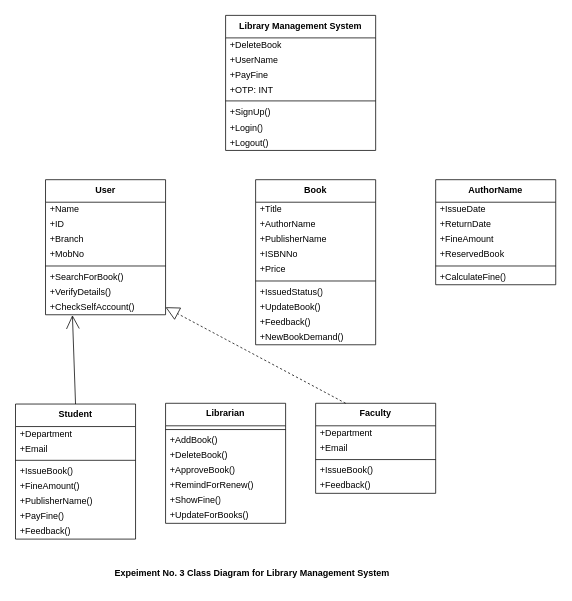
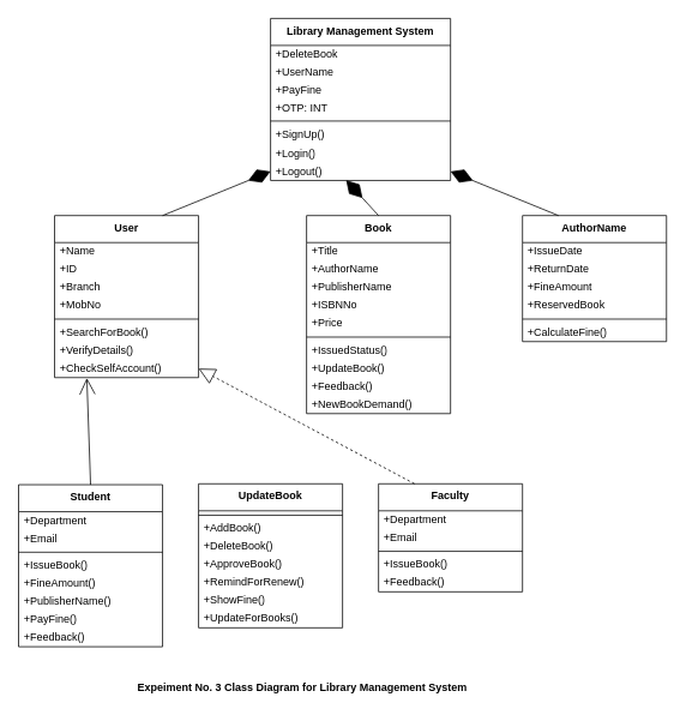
  <mxCell id="0" />
  <mxCell id="1" parent="0" />
  <mxCell id="2" value="&lt;b&gt;Library Management System&lt;/b&gt;" style="swimlane;fontStyle=0;align=center;verticalAlign=top;childLayout=stackLayout;horizontal=1;startSize=30;horizontalStack=0;resizeParent=1;resizeParentMax=0;resizeLast=0;collapsible=0;marginBottom=0;html=1;whiteSpace=wrap;" parent="1" vertex="1"><mxGeometry x="300" y="20" width="200" height="180" as="geometry" /></mxCell>
  <mxCell id="3" value="+DeleteBook" style="text;html=1;strokeColor=none;fillColor=none;align=left;verticalAlign=middle;spacingLeft=4;spacingRight=4;overflow=hidden;rotatable=0;points=[[0,0.5],[1,0.5]];portConstraint=eastwest;whiteSpace=wrap;" parent="2" vertex="1"><mxGeometry y="30" width="200" height="20" as="geometry" /></mxCell>
  <mxCell id="4" value="+UserName" style="text;html=1;strokeColor=none;fillColor=none;align=left;verticalAlign=middle;spacingLeft=4;spacingRight=4;overflow=hidden;rotatable=0;points=[[0,0.5],[1,0.5]];portConstraint=eastwest;whiteSpace=wrap;" parent="2" vertex="1"><mxGeometry y="50" width="200" height="20" as="geometry" /></mxCell>
  <mxCell id="5" value="&lt;font color=&quot;#000000&quot;&gt;+PayFine&lt;/font&gt;" style="text;html=1;strokeColor=none;fillColor=none;align=left;verticalAlign=middle;spacingLeft=4;spacingRight=4;overflow=hidden;rotatable=0;points=[[0,0.5],[1,0.5]];portConstraint=eastwest;fontColor=#808080;whiteSpace=wrap;" parent="2" vertex="1"><mxGeometry y="70" width="200" height="20" as="geometry" /></mxCell>
  <mxCell id="6" value="+OTP: INT" style="text;html=1;strokeColor=none;fillColor=none;align=left;verticalAlign=middle;spacingLeft=4;spacingRight=4;overflow=hidden;rotatable=0;points=[[0,0.5],[1,0.5]];portConstraint=eastwest;whiteSpace=wrap;" parent="2" vertex="1"><mxGeometry y="90" width="200" height="20" as="geometry" /></mxCell>
  <mxCell id="7" value="" style="line;strokeWidth=1;fillColor=none;align=left;verticalAlign=middle;spacingTop=-1;spacingLeft=3;spacingRight=3;rotatable=0;labelPosition=right;points=[];portConstraint=eastwest;" parent="2" vertex="1"><mxGeometry y="110" width="200" height="8" as="geometry" /></mxCell>
  <mxCell id="8" value="+SignUp()" style="text;html=1;strokeColor=none;fillColor=none;align=left;verticalAlign=middle;spacingLeft=4;spacingRight=4;overflow=hidden;rotatable=0;points=[[0,0.5],[1,0.5]];portConstraint=eastwest;whiteSpace=wrap;" parent="2" vertex="1"><mxGeometry y="118" width="200" height="22" as="geometry" /></mxCell>
  <mxCell id="9" value="+Login()" style="text;html=1;strokeColor=none;fillColor=none;align=left;verticalAlign=middle;spacingLeft=4;spacingRight=4;overflow=hidden;rotatable=0;points=[[0,0.5],[1,0.5]];portConstraint=eastwest;whiteSpace=wrap;" parent="2" vertex="1"><mxGeometry y="140" width="200" height="20" as="geometry" /></mxCell>
  <mxCell id="10" value="+Logout()" style="text;html=1;strokeColor=none;fillColor=none;align=left;verticalAlign=middle;spacingLeft=4;spacingRight=4;overflow=hidden;rotatable=0;points=[[0,0.5],[1,0.5]];portConstraint=eastwest;whiteSpace=wrap;" parent="2" vertex="1"><mxGeometry y="160" width="200" height="20" as="geometry" /></mxCell>
  <mxCell id="11" value="&lt;b&gt;User&lt;/b&gt;" style="swimlane;fontStyle=0;align=center;verticalAlign=top;childLayout=stackLayout;horizontal=1;startSize=30;horizontalStack=0;resizeParent=1;resizeParentMax=0;resizeLast=0;collapsible=0;marginBottom=0;html=1;whiteSpace=wrap;" parent="1" vertex="1"><mxGeometry x="60" y="239" width="160" height="180" as="geometry" /></mxCell>
  <mxCell id="12" value="+Name" style="text;html=1;strokeColor=none;fillColor=none;align=left;verticalAlign=middle;spacingLeft=4;spacingRight=4;overflow=hidden;rotatable=0;points=[[0,0.5],[1,0.5]];portConstraint=eastwest;whiteSpace=wrap;" parent="11" vertex="1"><mxGeometry y="30" width="160" height="20" as="geometry" /></mxCell>
  <mxCell id="13" value="&lt;font color=&quot;#000000&quot;&gt;+ID&lt;/font&gt;" style="text;html=1;strokeColor=none;fillColor=none;align=left;verticalAlign=middle;spacingLeft=4;spacingRight=4;overflow=hidden;rotatable=0;points=[[0,0.5],[1,0.5]];portConstraint=eastwest;fontColor=#808080;whiteSpace=wrap;" parent="11" vertex="1"><mxGeometry y="50" width="160" height="20" as="geometry" /></mxCell>
  <mxCell id="14" value="+Branch" style="text;html=1;strokeColor=none;fillColor=none;align=left;verticalAlign=middle;spacingLeft=4;spacingRight=4;overflow=hidden;rotatable=0;points=[[0,0.5],[1,0.5]];portConstraint=eastwest;whiteSpace=wrap;" parent="11" vertex="1"><mxGeometry y="70" width="160" height="20" as="geometry" /></mxCell>
  <mxCell id="15" value="+MobNo" style="text;html=1;strokeColor=none;fillColor=none;align=left;verticalAlign=middle;spacingLeft=4;spacingRight=4;overflow=hidden;rotatable=0;points=[[0,0.5],[1,0.5]];portConstraint=eastwest;whiteSpace=wrap;" parent="11" vertex="1"><mxGeometry y="90" width="160" height="20" as="geometry" /></mxCell>
  <mxCell id="16" value="" style="line;strokeWidth=1;fillColor=none;align=left;verticalAlign=middle;spacingTop=-1;spacingLeft=3;spacingRight=3;rotatable=0;labelPosition=right;points=[];portConstraint=eastwest;" parent="11" vertex="1"><mxGeometry y="110" width="160" height="10" as="geometry" /></mxCell>
  <mxCell id="17" value="+SearchForBook()" style="text;html=1;strokeColor=none;fillColor=none;align=left;verticalAlign=middle;spacingLeft=4;spacingRight=4;overflow=hidden;rotatable=0;points=[[0,0.5],[1,0.5]];portConstraint=eastwest;whiteSpace=wrap;" parent="11" vertex="1"><mxGeometry y="120" width="160" height="20" as="geometry" /></mxCell>
  <mxCell id="18" value="+VerifyDetails()" style="text;html=1;strokeColor=none;fillColor=none;align=left;verticalAlign=middle;spacingLeft=4;spacingRight=4;overflow=hidden;rotatable=0;points=[[0,0.5],[1,0.5]];portConstraint=eastwest;whiteSpace=wrap;" parent="11" vertex="1"><mxGeometry y="140" width="160" height="20" as="geometry" /></mxCell>
  <mxCell id="19" value="+CheckSelfAccount()" style="text;html=1;strokeColor=none;fillColor=none;align=left;verticalAlign=middle;spacingLeft=4;spacingRight=4;overflow=hidden;rotatable=0;points=[[0,0.5],[1,0.5]];portConstraint=eastwest;whiteSpace=wrap;" parent="11" vertex="1"><mxGeometry y="160" width="160" height="20" as="geometry" /></mxCell>
  <mxCell id="20" value="&lt;b&gt;Student&lt;/b&gt;" style="swimlane;fontStyle=0;align=center;verticalAlign=top;childLayout=stackLayout;horizontal=1;startSize=30;horizontalStack=0;resizeParent=1;resizeParentMax=0;resizeLast=0;collapsible=0;marginBottom=0;html=1;whiteSpace=wrap;" parent="1" vertex="1"><mxGeometry x="20" y="538" width="160" height="180" as="geometry" /></mxCell>
  <mxCell id="21" value="+Department" style="text;html=1;strokeColor=none;fillColor=none;align=left;verticalAlign=middle;spacingLeft=4;spacingRight=4;overflow=hidden;rotatable=0;points=[[0,0.5],[1,0.5]];portConstraint=eastwest;whiteSpace=wrap;" parent="20" vertex="1"><mxGeometry y="30" width="160" height="20" as="geometry" /></mxCell>
  <mxCell id="22" value="&lt;font color=&quot;#000000&quot;&gt;+Email&lt;/font&gt;" style="text;html=1;strokeColor=none;fillColor=none;align=left;verticalAlign=middle;spacingLeft=4;spacingRight=4;overflow=hidden;rotatable=0;points=[[0,0.5],[1,0.5]];portConstraint=eastwest;fontColor=#808080;whiteSpace=wrap;" parent="20" vertex="1"><mxGeometry y="50" width="160" height="20" as="geometry" /></mxCell>
  <mxCell id="23" value="" style="line;strokeWidth=1;fillColor=none;align=left;verticalAlign=middle;spacingTop=-1;spacingLeft=3;spacingRight=3;rotatable=0;labelPosition=right;points=[];portConstraint=eastwest;" parent="20" vertex="1"><mxGeometry y="70" width="160" height="10" as="geometry" /></mxCell>
  <mxCell id="24" value="+IssueBook()" style="text;html=1;strokeColor=none;fillColor=none;align=left;verticalAlign=middle;spacingLeft=4;spacingRight=4;overflow=hidden;rotatable=0;points=[[0,0.5],[1,0.5]];portConstraint=eastwest;whiteSpace=wrap;" parent="20" vertex="1"><mxGeometry y="80" width="160" height="20" as="geometry" /></mxCell>
  <mxCell id="25" value="+FineAmount()" style="text;html=1;strokeColor=none;fillColor=none;align=left;verticalAlign=middle;spacingLeft=4;spacingRight=4;overflow=hidden;rotatable=0;points=[[0,0.5],[1,0.5]];portConstraint=eastwest;whiteSpace=wrap;" parent="20" vertex="1"><mxGeometry y="100" width="160" height="20" as="geometry" /></mxCell>
  <mxCell id="26" value="+PublisherName()" style="text;html=1;strokeColor=none;fillColor=none;align=left;verticalAlign=middle;spacingLeft=4;spacingRight=4;overflow=hidden;rotatable=0;points=[[0,0.5],[1,0.5]];portConstraint=eastwest;whiteSpace=wrap;" parent="20" vertex="1"><mxGeometry y="120" width="160" height="20" as="geometry" /></mxCell>
  <mxCell id="27" value="+PayFine()" style="text;html=1;strokeColor=none;fillColor=none;align=left;verticalAlign=middle;spacingLeft=4;spacingRight=4;overflow=hidden;rotatable=0;points=[[0,0.5],[1,0.5]];portConstraint=eastwest;whiteSpace=wrap;" parent="20" vertex="1"><mxGeometry y="140" width="160" height="20" as="geometry" /></mxCell>
  <mxCell id="28" value="+Feedback()" style="text;html=1;strokeColor=none;fillColor=none;align=left;verticalAlign=middle;spacingLeft=4;spacingRight=4;overflow=hidden;rotatable=0;points=[[0,0.5],[1,0.5]];portConstraint=eastwest;whiteSpace=wrap;" parent="20" vertex="1"><mxGeometry y="160" width="160" height="20" as="geometry" /></mxCell>
- <mxCell id="29" value="&lt;b&gt;Librarian&lt;/b&gt;" style="swimlane;fontStyle=0;align=center;verticalAlign=top;childLayout=stackLayout;horizontal=1;startSize=30;horizontalStack=0;resizeParent=1;resizeParentMax=0;resizeLast=0;collapsible=0;marginBottom=0;html=1;whiteSpace=wrap;" parent="1" vertex="1"><mxGeometry x="220" y="537" width="160" height="160" as="geometry" /></mxCell>
+ <mxCell id="29" value="&lt;b&gt;UpdateBook&lt;/b&gt;" style="swimlane;fontStyle=0;align=center;verticalAlign=top;childLayout=stackLayout;horizontal=1;startSize=30;horizontalStack=0;resizeParent=1;resizeParentMax=0;resizeLast=0;collapsible=0;marginBottom=0;html=1;whiteSpace=wrap;" parent="1" vertex="1"><mxGeometry x="220" y="537" width="160" height="160" as="geometry" /></mxCell>
  <mxCell id="30" value="" style="line;strokeWidth=1;fillColor=none;align=left;verticalAlign=middle;spacingTop=-1;spacingLeft=3;spacingRight=3;rotatable=0;labelPosition=right;points=[];portConstraint=eastwest;" parent="29" vertex="1"><mxGeometry y="30" width="160" height="10" as="geometry" /></mxCell>
  <mxCell id="31" value="+AddBook()" style="text;html=1;strokeColor=none;fillColor=none;align=left;verticalAlign=middle;spacingLeft=4;spacingRight=4;overflow=hidden;rotatable=0;points=[[0,0.5],[1,0.5]];portConstraint=eastwest;whiteSpace=wrap;" parent="29" vertex="1"><mxGeometry y="40" width="160" height="20" as="geometry" /></mxCell>
  <mxCell id="32" value="+DeleteBook()" style="text;html=1;strokeColor=none;fillColor=none;align=left;verticalAlign=middle;spacingLeft=4;spacingRight=4;overflow=hidden;rotatable=0;points=[[0,0.5],[1,0.5]];portConstraint=eastwest;whiteSpace=wrap;" parent="29" vertex="1"><mxGeometry y="60" width="160" height="20" as="geometry" /></mxCell>
  <mxCell id="33" value="+ApproveBook()" style="text;html=1;strokeColor=none;fillColor=none;align=left;verticalAlign=middle;spacingLeft=4;spacingRight=4;overflow=hidden;rotatable=0;points=[[0,0.5],[1,0.5]];portConstraint=eastwest;whiteSpace=wrap;" parent="29" vertex="1"><mxGeometry y="80" width="160" height="20" as="geometry" /></mxCell>
  <mxCell id="34" value="+RemindForRenew()" style="text;html=1;strokeColor=none;fillColor=none;align=left;verticalAlign=middle;spacingLeft=4;spacingRight=4;overflow=hidden;rotatable=0;points=[[0,0.5],[1,0.5]];portConstraint=eastwest;whiteSpace=wrap;" parent="29" vertex="1"><mxGeometry y="100" width="160" height="20" as="geometry" /></mxCell>
  <mxCell id="35" value="+ShowFine()" style="text;html=1;strokeColor=none;fillColor=none;align=left;verticalAlign=middle;spacingLeft=4;spacingRight=4;overflow=hidden;rotatable=0;points=[[0,0.5],[1,0.5]];portConstraint=eastwest;whiteSpace=wrap;" parent="29" vertex="1"><mxGeometry y="120" width="160" height="20" as="geometry" /></mxCell>
  <mxCell id="36" value="+UpdateForBooks()" style="text;html=1;strokeColor=none;fillColor=none;align=left;verticalAlign=middle;spacingLeft=4;spacingRight=4;overflow=hidden;rotatable=0;points=[[0,0.5],[1,0.5]];portConstraint=eastwest;whiteSpace=wrap;" parent="29" vertex="1"><mxGeometry y="140" width="160" height="20" as="geometry" /></mxCell>
  <mxCell id="37" value="&lt;b&gt;Faculty&lt;/b&gt;" style="swimlane;fontStyle=0;align=center;verticalAlign=top;childLayout=stackLayout;horizontal=1;startSize=30;horizontalStack=0;resizeParent=1;resizeParentMax=0;resizeLast=0;collapsible=0;marginBottom=0;html=1;whiteSpace=wrap;" parent="1" vertex="1"><mxGeometry x="420" y="537" width="160" height="120" as="geometry" /></mxCell>
  <mxCell id="38" value="+Department" style="text;html=1;strokeColor=none;fillColor=none;align=left;verticalAlign=middle;spacingLeft=4;spacingRight=4;overflow=hidden;rotatable=0;points=[[0,0.5],[1,0.5]];portConstraint=eastwest;whiteSpace=wrap;" parent="37" vertex="1"><mxGeometry y="30" width="160" height="20" as="geometry" /></mxCell>
  <mxCell id="39" value="&lt;font color=&quot;#000000&quot;&gt;+Email&lt;/font&gt;" style="text;html=1;strokeColor=none;fillColor=none;align=left;verticalAlign=middle;spacingLeft=4;spacingRight=4;overflow=hidden;rotatable=0;points=[[0,0.5],[1,0.5]];portConstraint=eastwest;fontColor=#808080;whiteSpace=wrap;" parent="37" vertex="1"><mxGeometry y="50" width="160" height="20" as="geometry" /></mxCell>
  <mxCell id="40" value="" style="line;strokeWidth=1;fillColor=none;align=left;verticalAlign=middle;spacingTop=-1;spacingLeft=3;spacingRight=3;rotatable=0;labelPosition=right;points=[];portConstraint=eastwest;" parent="37" vertex="1"><mxGeometry y="70" width="160" height="10" as="geometry" /></mxCell>
  <mxCell id="41" value="+IssueBook()" style="text;html=1;strokeColor=none;fillColor=none;align=left;verticalAlign=middle;spacingLeft=4;spacingRight=4;overflow=hidden;rotatable=0;points=[[0,0.5],[1,0.5]];portConstraint=eastwest;whiteSpace=wrap;" parent="37" vertex="1"><mxGeometry y="80" width="160" height="20" as="geometry" /></mxCell>
  <mxCell id="42" value="+Feedback()" style="text;html=1;strokeColor=none;fillColor=none;align=left;verticalAlign=middle;spacingLeft=4;spacingRight=4;overflow=hidden;rotatable=0;points=[[0,0.5],[1,0.5]];portConstraint=eastwest;whiteSpace=wrap;" parent="37" vertex="1"><mxGeometry y="100" width="160" height="20" as="geometry" /></mxCell>
  <mxCell id="43" value="&lt;b&gt;Book&lt;/b&gt;" style="swimlane;fontStyle=0;align=center;verticalAlign=top;childLayout=stackLayout;horizontal=1;startSize=30;horizontalStack=0;resizeParent=1;resizeParentMax=0;resizeLast=0;collapsible=0;marginBottom=0;html=1;whiteSpace=wrap;" parent="1" vertex="1"><mxGeometry x="340" y="239" width="160" height="220" as="geometry" /></mxCell>
  <mxCell id="44" value="+Title" style="text;html=1;strokeColor=none;fillColor=none;align=left;verticalAlign=middle;spacingLeft=4;spacingRight=4;overflow=hidden;rotatable=0;points=[[0,0.5],[1,0.5]];portConstraint=eastwest;whiteSpace=wrap;" parent="43" vertex="1"><mxGeometry y="30" width="160" height="20" as="geometry" /></mxCell>
  <mxCell id="45" value="&lt;font color=&quot;#000000&quot;&gt;+AuthorName&lt;/font&gt;" style="text;html=1;strokeColor=none;fillColor=none;align=left;verticalAlign=middle;spacingLeft=4;spacingRight=4;overflow=hidden;rotatable=0;points=[[0,0.5],[1,0.5]];portConstraint=eastwest;fontColor=#808080;whiteSpace=wrap;" parent="43" vertex="1"><mxGeometry y="50" width="160" height="20" as="geometry" /></mxCell>
  <mxCell id="46" value="+PublisherName" style="text;html=1;strokeColor=none;fillColor=none;align=left;verticalAlign=middle;spacingLeft=4;spacingRight=4;overflow=hidden;rotatable=0;points=[[0,0.5],[1,0.5]];portConstraint=eastwest;whiteSpace=wrap;" parent="43" vertex="1"><mxGeometry y="70" width="160" height="20" as="geometry" /></mxCell>
  <mxCell id="47" value="+ISBNNo" style="text;html=1;strokeColor=none;fillColor=none;align=left;verticalAlign=middle;spacingLeft=4;spacingRight=4;overflow=hidden;rotatable=0;points=[[0,0.5],[1,0.5]];portConstraint=eastwest;whiteSpace=wrap;" parent="43" vertex="1"><mxGeometry y="90" width="160" height="20" as="geometry" /></mxCell>
  <mxCell id="48" value="+Price" style="text;html=1;strokeColor=none;fillColor=none;align=left;verticalAlign=middle;spacingLeft=4;spacingRight=4;overflow=hidden;rotatable=0;points=[[0,0.5],[1,0.5]];portConstraint=eastwest;whiteSpace=wrap;" parent="43" vertex="1"><mxGeometry y="110" width="160" height="20" as="geometry" /></mxCell>
  <mxCell id="49" value="" style="line;strokeWidth=1;fillColor=none;align=left;verticalAlign=middle;spacingTop=-1;spacingLeft=3;spacingRight=3;rotatable=0;labelPosition=right;points=[];portConstraint=eastwest;" parent="43" vertex="1"><mxGeometry y="130" width="160" height="10" as="geometry" /></mxCell>
  <mxCell id="50" value="+IssuedStatus()" style="text;html=1;strokeColor=none;fillColor=none;align=left;verticalAlign=middle;spacingLeft=4;spacingRight=4;overflow=hidden;rotatable=0;points=[[0,0.5],[1,0.5]];portConstraint=eastwest;whiteSpace=wrap;" parent="43" vertex="1"><mxGeometry y="140" width="160" height="20" as="geometry" /></mxCell>
  <mxCell id="51" value="+UpdateBook()" style="text;html=1;strokeColor=none;fillColor=none;align=left;verticalAlign=middle;spacingLeft=4;spacingRight=4;overflow=hidden;rotatable=0;points=[[0,0.5],[1,0.5]];portConstraint=eastwest;whiteSpace=wrap;" parent="43" vertex="1"><mxGeometry y="160" width="160" height="20" as="geometry" /></mxCell>
  <mxCell id="52" value="+Feedback()" style="text;html=1;strokeColor=none;fillColor=none;align=left;verticalAlign=middle;spacingLeft=4;spacingRight=4;overflow=hidden;rotatable=0;points=[[0,0.5],[1,0.5]];portConstraint=eastwest;whiteSpace=wrap;" parent="43" vertex="1"><mxGeometry y="180" width="160" height="20" as="geometry" /></mxCell>
  <mxCell id="53" value="+NewBookDemand()" style="text;html=1;strokeColor=none;fillColor=none;align=left;verticalAlign=middle;spacingLeft=4;spacingRight=4;overflow=hidden;rotatable=0;points=[[0,0.5],[1,0.5]];portConstraint=eastwest;whiteSpace=wrap;" parent="43" vertex="1"><mxGeometry y="200" width="160" height="20" as="geometry" /></mxCell>
  <mxCell id="54" value="&lt;b&gt;AuthorName&lt;/b&gt;" style="swimlane;fontStyle=0;align=center;verticalAlign=top;childLayout=stackLayout;horizontal=1;startSize=30;horizontalStack=0;resizeParent=1;resizeParentMax=0;resizeLast=0;collapsible=0;marginBottom=0;html=1;whiteSpace=wrap;" parent="1" vertex="1"><mxGeometry x="580" y="239" width="160" height="140" as="geometry" /></mxCell>
  <mxCell id="55" value="+IssueDate" style="text;html=1;strokeColor=none;fillColor=none;align=left;verticalAlign=middle;spacingLeft=4;spacingRight=4;overflow=hidden;rotatable=0;points=[[0,0.5],[1,0.5]];portConstraint=eastwest;whiteSpace=wrap;" parent="54" vertex="1"><mxGeometry y="30" width="160" height="20" as="geometry" /></mxCell>
  <mxCell id="56" value="&lt;font color=&quot;#000000&quot;&gt;+ReturnDate&lt;/font&gt;" style="text;html=1;strokeColor=none;fillColor=none;align=left;verticalAlign=middle;spacingLeft=4;spacingRight=4;overflow=hidden;rotatable=0;points=[[0,0.5],[1,0.5]];portConstraint=eastwest;fontColor=#808080;whiteSpace=wrap;" parent="54" vertex="1"><mxGeometry y="50" width="160" height="20" as="geometry" /></mxCell>
  <mxCell id="57" value="+FineAmount" style="text;html=1;strokeColor=none;fillColor=none;align=left;verticalAlign=middle;spacingLeft=4;spacingRight=4;overflow=hidden;rotatable=0;points=[[0,0.5],[1,0.5]];portConstraint=eastwest;whiteSpace=wrap;" parent="54" vertex="1"><mxGeometry y="70" width="160" height="20" as="geometry" /></mxCell>
  <mxCell id="58" value="+ReservedBook" style="text;html=1;strokeColor=none;fillColor=none;align=left;verticalAlign=middle;spacingLeft=4;spacingRight=4;overflow=hidden;rotatable=0;points=[[0,0.5],[1,0.5]];portConstraint=eastwest;whiteSpace=wrap;" parent="54" vertex="1"><mxGeometry y="90" width="160" height="20" as="geometry" /></mxCell>
  <mxCell id="59" value="" style="line;strokeWidth=1;fillColor=none;align=left;verticalAlign=middle;spacingTop=-1;spacingLeft=3;spacingRight=3;rotatable=0;labelPosition=right;points=[];portConstraint=eastwest;" parent="54" vertex="1"><mxGeometry y="110" width="160" height="10" as="geometry" /></mxCell>
  <mxCell id="60" value="+CalculateFine()" style="text;html=1;strokeColor=none;fillColor=none;align=left;verticalAlign=middle;spacingLeft=4;spacingRight=4;overflow=hidden;rotatable=0;points=[[0,0.5],[1,0.5]];portConstraint=eastwest;whiteSpace=wrap;" parent="54" vertex="1"><mxGeometry y="120" width="160" height="20" as="geometry" /></mxCell>
+ <mxCell id="61" value="" style="endArrow=diamondThin;endFill=1;endSize=24;html=1;rounded=0;entryX=0;entryY=0.5;entryDx=0;entryDy=0;exitX=0.75;exitY=0;exitDx=0;exitDy=0;" parent="1" source="11" target="10" edge="1"><mxGeometry width="160" relative="1" as="geometry"><mxPoint x="220" y="269" as="sourcePoint" /><mxPoint x="380" y="269" as="targetPoint" /></mxGeometry></mxCell>
+ <mxCell id="62" value="" style="endArrow=diamondThin;endFill=1;endSize=24;html=1;rounded=0;entryX=0.42;entryY=0.983;entryDx=0;entryDy=0;exitX=0.5;exitY=0;exitDx=0;exitDy=0;entryPerimeter=0;" parent="1" source="43" target="10" edge="1"><mxGeometry width="160" relative="1" as="geometry"><mxPoint x="190" y="249" as="sourcePoint" /><mxPoint x="310" y="200" as="targetPoint" /></mxGeometry></mxCell>
+ <mxCell id="63" value="" style="endArrow=diamondThin;endFill=1;endSize=24;html=1;rounded=0;entryX=1;entryY=0.5;entryDx=0;entryDy=0;exitX=0.25;exitY=0;exitDx=0;exitDy=0;" parent="1" source="54" target="10" edge="1"><mxGeometry width="160" relative="1" as="geometry"><mxPoint x="430" y="249" as="sourcePoint" /><mxPoint x="394" y="210" as="targetPoint" /></mxGeometry></mxCell>
  <mxCell id="64" value="" style="endArrow=block;endSize=16;endFill=0;html=1;rounded=0;exitX=0.25;exitY=0;exitDx=0;exitDy=0;entryX=1;entryY=0.5;entryDx=0;entryDy=0;dashed=1;" parent="1" source="37" target="19" edge="1"><mxGeometry width="160" relative="1" as="geometry"><mxPoint x="170" y="369" as="sourcePoint" /><mxPoint x="330" y="369" as="targetPoint" /></mxGeometry></mxCell>
  <mxCell id="65" value="" style="endArrow=open;endSize=16;endFill=0;html=1;rounded=0;exitX=0.5;exitY=0;exitDx=0;exitDy=0;entryX=0.224;entryY=1.028;entryDx=0;entryDy=0;entryPerimeter=0;" parent="1" source="20" target="19" edge="1"><mxGeometry width="160" relative="1" as="geometry"><mxPoint x="310" y="547" as="sourcePoint" /><mxPoint x="176" y="429" as="targetPoint" /></mxGeometry></mxCell>
  <mxCell id="66" value="Expeiment No. 3 Class Diagram for Library Management System" style="text;html=1;align=center;verticalAlign=middle;resizable=0;points=[];autosize=1;strokeColor=none;fillColor=none;fontStyle=1" vertex="1" parent="1"><mxGeometry x="140" y="749" width="390" height="30" as="geometry" /></mxCell>
